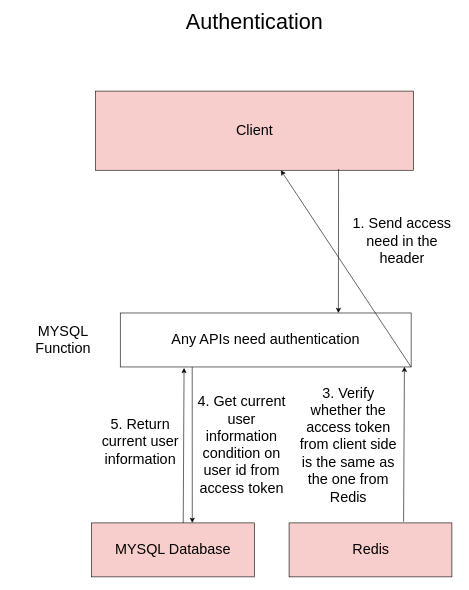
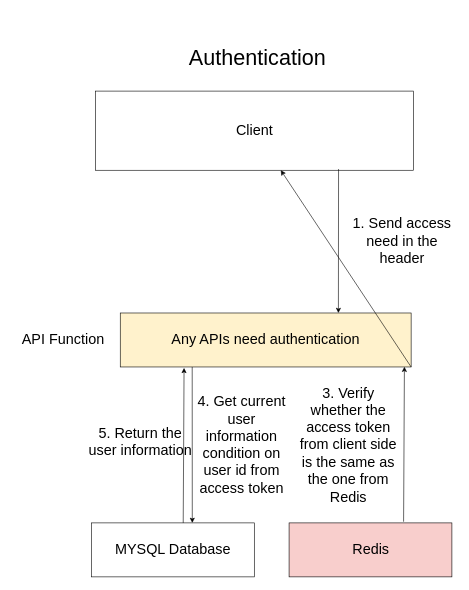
  <mxCell id="0" />
  <mxCell id="1" parent="0" />
- <mxCell id="2" value="&lt;font style=&quot;font-size: 24px;&quot;&gt;Client&lt;/font&gt;" style="rounded=0;whiteSpace=wrap;html=1;fillColor=#f8cecc;" vertex="1" parent="1"><mxGeometry x="159" y="151" width="530" height="132" as="geometry" /></mxCell>
- <mxCell id="3" value="Any APIs need authentication" style="rounded=0;whiteSpace=wrap;html=1;fontSize=24;" vertex="1" parent="1"><mxGeometry x="200" y="521" width="485" height="90" as="geometry" /></mxCell>
+ <mxCell id="2" value="&lt;font style=&quot;font-size: 24px;&quot;&gt;Client&lt;/font&gt;" style="rounded=0;whiteSpace=wrap;html=1;" vertex="1" parent="1"><mxGeometry x="159" y="151" width="530" height="132" as="geometry" /></mxCell>
+ <mxCell id="3" value="Any APIs need authentication" style="rounded=0;whiteSpace=wrap;html=1;fontSize=24;fillColor=#fff2cc;" vertex="1" parent="1"><mxGeometry x="200" y="521" width="485" height="90" as="geometry" /></mxCell>
  <mxCell id="4" value="1. Send access need in the header" style="text;html=1;strokeColor=none;fillColor=none;align=center;verticalAlign=middle;whiteSpace=wrap;rounded=0;fontSize=24;" vertex="1" parent="1"><mxGeometry x="580" y="341" width="180" height="120" as="geometry" /></mxCell>
  <mxCell id="5" value="" style="endArrow=classic;html=1;fontSize=24;entryX=0.75;entryY=0;entryDx=0;entryDy=0;" edge="1" parent="1" target="3"><mxGeometry width="50" height="50" relative="1" as="geometry"><mxPoint x="564" y="281" as="sourcePoint" /><mxPoint x="700" y="531" as="targetPoint" /></mxGeometry></mxCell>
- <mxCell id="6" value="MYSQL Function" style="text;html=1;strokeColor=none;fillColor=none;align=center;verticalAlign=middle;whiteSpace=wrap;rounded=0;fontSize=24;" vertex="1" parent="1"><mxGeometry x="20" y="506" width="170" height="120" as="geometry" /></mxCell>
- <mxCell id="7" value="&lt;font style=&quot;font-size: 36px;&quot;&gt;Authentication&lt;/font&gt;" style="text;html=1;strokeColor=none;fillColor=none;align=center;verticalAlign=middle;whiteSpace=wrap;rounded=0;" vertex="1" parent="1"><mxGeometry x="251" y="20" width="346" height="30" as="geometry" /></mxCell>
- <mxCell id="8" value="MYSQL Database" style="rounded=0;whiteSpace=wrap;html=1;fontSize=24;fillColor=#f8cecc;" vertex="1" parent="1"><mxGeometry x="152" y="871" width="271.5" height="90" as="geometry" /></mxCell>
+ <mxCell id="6" value="API Function" style="text;html=1;strokeColor=none;fillColor=none;align=center;verticalAlign=middle;whiteSpace=wrap;rounded=0;fontSize=24;" vertex="1" parent="1"><mxGeometry x="20" y="506" width="170" height="120" as="geometry" /></mxCell>
+ <mxCell id="7" value="&lt;font style=&quot;font-size: 36px;&quot;&gt;Authentication&lt;/font&gt;" style="text;html=1;strokeColor=none;fillColor=none;align=center;verticalAlign=middle;whiteSpace=wrap;rounded=0;" vertex="1" parent="1"><mxGeometry x="256" y="80" width="346" height="30" as="geometry" /></mxCell>
+ <mxCell id="8" value="MYSQL Database" style="rounded=0;whiteSpace=wrap;html=1;fontSize=24;" vertex="1" parent="1"><mxGeometry x="152" y="871" width="271.5" height="90" as="geometry" /></mxCell>
  <mxCell id="9" value="Redis" style="rounded=0;whiteSpace=wrap;html=1;fontSize=24;fillColor=#f8cecc;" vertex="1" parent="1"><mxGeometry x="481.5" y="871" width="271.5" height="90" as="geometry" /></mxCell>
  <mxCell id="10" value="" style="endArrow=classic;html=1;exitX=1;exitY=1;exitDx=0;exitDy=0;" edge="1" parent="1" source="3" target="2"><mxGeometry width="50" height="50" relative="1" as="geometry"><mxPoint x="890" y="741" as="sourcePoint" /><mxPoint x="940" y="691" as="targetPoint" /></mxGeometry></mxCell>
  <mxCell id="11" value="" style="endArrow=classic;html=1;entryX=0.946;entryY=0.996;entryDx=0;entryDy=0;entryPerimeter=0;exitX=0.648;exitY=-0.022;exitDx=0;exitDy=0;exitPerimeter=0;" edge="1" parent="1"><mxGeometry width="50" height="50" relative="1" as="geometry"><mxPoint x="672.432" y="869.02" as="sourcePoint" /><mxPoint x="673.81" y="610.64" as="targetPoint" /></mxGeometry></mxCell>
  <mxCell id="12" value="3. Verify whether the access token from client side is the same as the one from Redis" style="text;html=1;strokeColor=none;fillColor=none;align=center;verticalAlign=middle;whiteSpace=wrap;rounded=0;fontSize=24;" vertex="1" parent="1"><mxGeometry x="493" y="616" width="175" height="250" as="geometry" /></mxCell>
  <mxCell id="13" value="" style="endArrow=classic;html=1;exitX=1;exitY=1;exitDx=0;exitDy=0;entryX=0.75;entryY=0;entryDx=0;entryDy=0;" edge="1" parent="1"><mxGeometry width="50" height="50" relative="1" as="geometry"><mxPoint x="320" y="611" as="sourcePoint" /><mxPoint x="320.125" y="871" as="targetPoint" /></mxGeometry></mxCell>
  <mxCell id="14" value="4. Get current user information condition on user id from access token" style="text;html=1;strokeColor=none;fillColor=none;align=center;verticalAlign=middle;whiteSpace=wrap;rounded=0;fontSize=24;" vertex="1" parent="1"><mxGeometry x="324" y="616" width="157" height="250" as="geometry" /></mxCell>
  <mxCell id="15" value="" style="endArrow=classic;html=1;entryX=0.946;entryY=0.996;entryDx=0;entryDy=0;entryPerimeter=0;exitX=0.648;exitY=-0.022;exitDx=0;exitDy=0;exitPerimeter=0;" edge="1" parent="1"><mxGeometry width="50" height="50" relative="1" as="geometry"><mxPoint x="305.002" y="871" as="sourcePoint" /><mxPoint x="306.38" y="612.62" as="targetPoint" /></mxGeometry></mxCell>
- <mxCell id="16" value="5. Return current user information" style="text;html=1;strokeColor=none;fillColor=none;align=center;verticalAlign=middle;whiteSpace=wrap;rounded=0;fontSize=24;" vertex="1" parent="1"><mxGeometry x="146" y="611" width="175" height="250" as="geometry" /></mxCell>
+ <mxCell id="16" value="5. Return the user information" style="text;html=1;strokeColor=none;fillColor=none;align=center;verticalAlign=middle;whiteSpace=wrap;rounded=0;fontSize=24;" vertex="1" parent="1"><mxGeometry x="146" y="611" width="175" height="250" as="geometry" /></mxCell>
